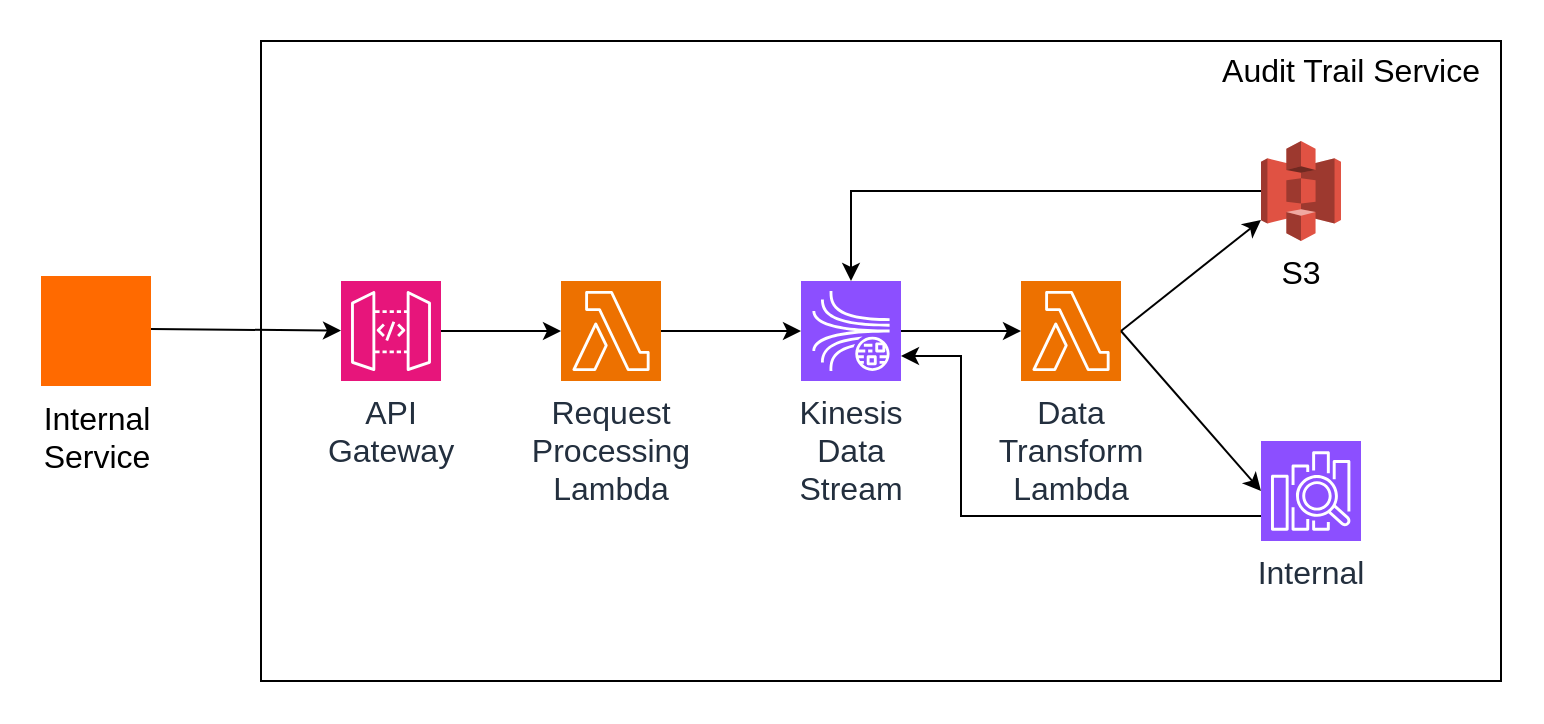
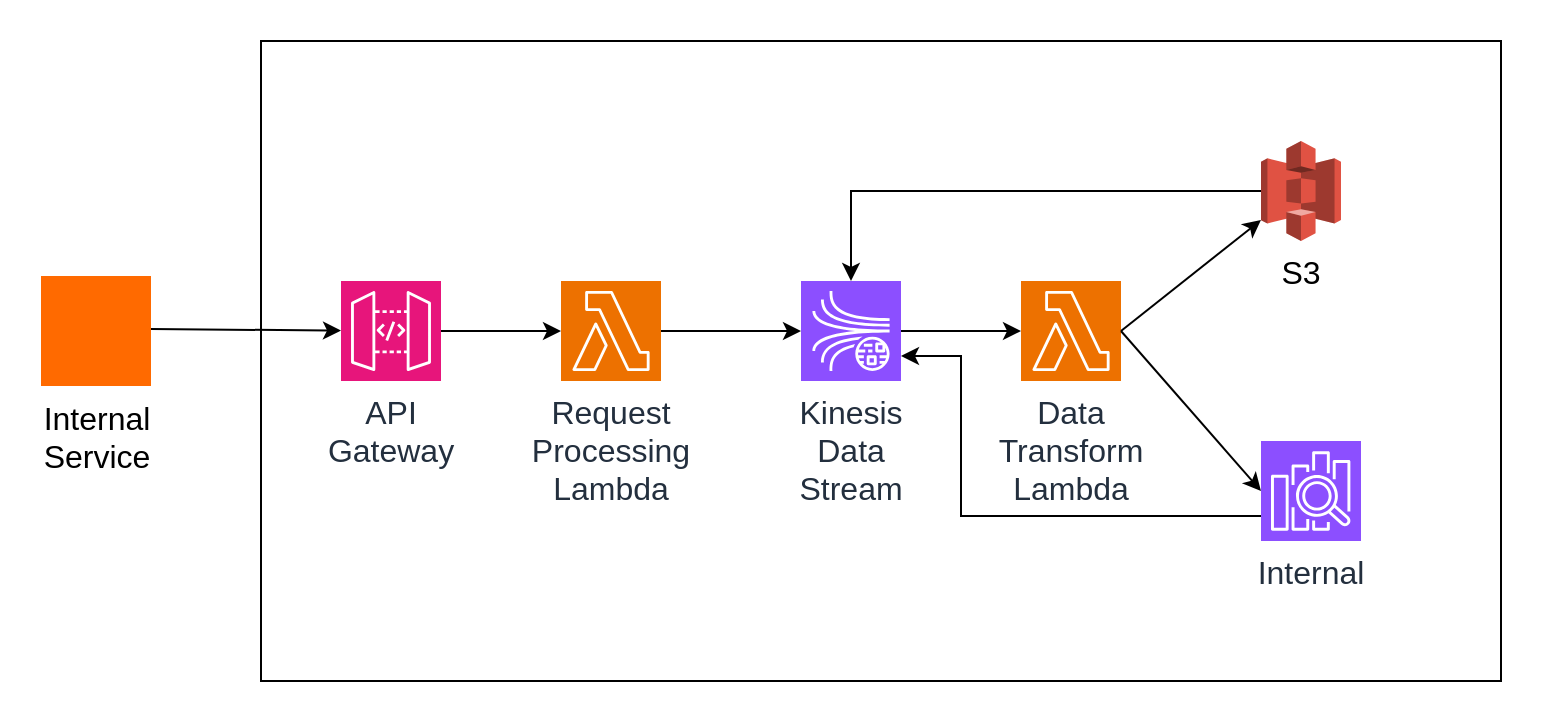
  <mxCell id="0" />
  <mxCell id="1" parent="0" />
  <mxCell id="2" value="Internal&lt;br&gt;Service" style="points=[];aspect=fixed;html=1;align=center;shadow=0;dashed=0;fillColor=#FF6A00;strokeColor=none;shape=mxgraph.alibaba_cloud.webplus_web_app_service;labelPosition=center;verticalLabelPosition=bottom;verticalAlign=top;fontSize=16;" vertex="1" parent="1"><mxGeometry x="20" y="137.5" width="55" height="55" as="geometry" /></mxCell>
  <mxCell id="3" value="" style="rounded=0;whiteSpace=wrap;html=1;" vertex="1" parent="1"><mxGeometry x="130" y="20" width="620" height="320" as="geometry" /></mxCell>
  <mxCell id="4" value="Kinesis&lt;br&gt;Data&lt;br&gt;Stream" style="sketch=0;points=[[0,0,0],[0.25,0,0],[0.5,0,0],[0.75,0,0],[1,0,0],[0,1,0],[0.25,1,0],[0.5,1,0],[0.75,1,0],[1,1,0],[0,0.25,0],[0,0.5,0],[0,0.75,0],[1,0.25,0],[1,0.5,0],[1,0.75,0]];outlineConnect=0;fontColor=#232F3E;fillColor=#8C4FFF;strokeColor=#ffffff;dashed=0;verticalLabelPosition=bottom;verticalAlign=top;align=center;html=1;fontSize=16;fontStyle=0;aspect=fixed;shape=mxgraph.aws4.resourceIcon;resIcon=mxgraph.aws4.kinesis_data_streams;" vertex="1" parent="1"><mxGeometry x="400" y="140" width="50" height="50" as="geometry" /></mxCell>
  <mxCell id="5" value="API&lt;br&gt;Gateway" style="sketch=0;points=[[0,0,0],[0.25,0,0],[0.5,0,0],[0.75,0,0],[1,0,0],[0,1,0],[0.25,1,0],[0.5,1,0],[0.75,1,0],[1,1,0],[0,0.25,0],[0,0.5,0],[0,0.75,0],[1,0.25,0],[1,0.5,0],[1,0.75,0]];outlineConnect=0;fontColor=#232F3E;fillColor=#E7157B;strokeColor=#ffffff;dashed=0;verticalLabelPosition=bottom;verticalAlign=top;align=center;html=1;fontSize=16;fontStyle=0;aspect=fixed;shape=mxgraph.aws4.resourceIcon;resIcon=mxgraph.aws4.api_gateway;" vertex="1" parent="1"><mxGeometry x="170" y="140" width="50" height="50" as="geometry" /></mxCell>
  <mxCell id="6" value="Request&lt;br&gt;Processing&lt;br&gt;Lambda" style="sketch=0;points=[[0,0,0],[0.25,0,0],[0.5,0,0],[0.75,0,0],[1,0,0],[0,1,0],[0.25,1,0],[0.5,1,0],[0.75,1,0],[1,1,0],[0,0.25,0],[0,0.5,0],[0,0.75,0],[1,0.25,0],[1,0.5,0],[1,0.75,0]];outlineConnect=0;fontColor=#232F3E;fillColor=#ED7100;strokeColor=#ffffff;dashed=0;verticalLabelPosition=bottom;verticalAlign=top;align=center;html=1;fontSize=16;fontStyle=0;aspect=fixed;shape=mxgraph.aws4.resourceIcon;resIcon=mxgraph.aws4.lambda;" vertex="1" parent="1"><mxGeometry x="280" y="140" width="50" height="50" as="geometry" /></mxCell>
  <mxCell id="7" value="Data&lt;br&gt;Transform&lt;br&gt;Lambda" style="sketch=0;points=[[0,0,0],[0.25,0,0],[0.5,0,0],[0.75,0,0],[1,0,0],[0,1,0],[0.25,1,0],[0.5,1,0],[0.75,1,0],[1,1,0],[0,0.25,0],[0,0.5,0],[0,0.75,0],[1,0.25,0],[1,0.5,0],[1,0.75,0]];outlineConnect=0;fontColor=#232F3E;fillColor=#ED7100;strokeColor=#ffffff;dashed=0;verticalLabelPosition=bottom;verticalAlign=top;align=center;html=1;fontSize=16;fontStyle=0;aspect=fixed;shape=mxgraph.aws4.resourceIcon;resIcon=mxgraph.aws4.lambda;" vertex="1" parent="1"><mxGeometry x="510" y="140" width="50" height="50" as="geometry" /></mxCell>
  <mxCell id="8" value="S3" style="outlineConnect=0;dashed=0;verticalLabelPosition=bottom;verticalAlign=top;align=center;html=1;shape=mxgraph.aws3.s3;fillColor=#E05243;gradientColor=none;fontSize=16;" vertex="1" parent="1"><mxGeometry x="630" y="70" width="40" height="50" as="geometry" /></mxCell>
  <mxCell id="9" value="Internal" style="sketch=0;points=[[0,0,0],[0.25,0,0],[0.5,0,0],[0.75,0,0],[1,0,0],[0,1,0],[0.25,1,0],[0.5,1,0],[0.75,1,0],[1,1,0],[0,0.25,0],[0,0.5,0],[0,0.75,0],[1,0.25,0],[1,0.5,0],[1,0.75,0]];outlineConnect=0;fontColor=#232F3E;fillColor=#8C4FFF;strokeColor=#ffffff;dashed=0;verticalLabelPosition=bottom;verticalAlign=top;align=center;html=1;fontSize=16;fontStyle=0;aspect=fixed;shape=mxgraph.aws4.resourceIcon;resIcon=mxgraph.aws4.elasticsearch_service;" vertex="1" parent="1"><mxGeometry x="630" y="220" width="50" height="50" as="geometry" /></mxCell>
- <mxCell id="10" value="Audit Trail Service" style="text;html=1;align=center;verticalAlign=middle;resizable=0;points=[];autosize=1;strokeColor=none;fillColor=none;fontSize=16;" vertex="1" parent="1"><mxGeometry x="600" y="20" width="150" height="30" as="geometry" /></mxCell>
  <mxCell id="11" value="" style="endArrow=classic;html=1;rounded=0;exitX=1;exitY=0.482;exitDx=0;exitDy=0;exitPerimeter=0;" edge="1" parent="1" source="2" target="5"><mxGeometry width="50" height="50" relative="1" as="geometry"><mxPoint x="330" y="420" as="sourcePoint" /><mxPoint x="380" y="370" as="targetPoint" /></mxGeometry></mxCell>
  <mxCell id="12" value="" style="endArrow=classic;html=1;rounded=0;exitX=1;exitY=0.5;exitDx=0;exitDy=0;exitPerimeter=0;entryX=0;entryY=0.5;entryDx=0;entryDy=0;entryPerimeter=0;" edge="1" parent="1" source="5" target="6"><mxGeometry width="50" height="50" relative="1" as="geometry"><mxPoint x="150" y="440" as="sourcePoint" /><mxPoint x="245" y="441" as="targetPoint" /></mxGeometry></mxCell>
  <mxCell id="13" value="" style="endArrow=classic;html=1;rounded=0;exitX=1;exitY=0.5;exitDx=0;exitDy=0;exitPerimeter=0;entryX=0;entryY=0.5;entryDx=0;entryDy=0;entryPerimeter=0;" edge="1" parent="1" source="6" target="4"><mxGeometry width="50" height="50" relative="1" as="geometry"><mxPoint x="300" y="320" as="sourcePoint" /><mxPoint x="395" y="321" as="targetPoint" /></mxGeometry></mxCell>
  <mxCell id="14" value="" style="endArrow=classic;html=1;rounded=0;exitX=1;exitY=0.5;exitDx=0;exitDy=0;exitPerimeter=0;" edge="1" parent="1" source="4" target="7"><mxGeometry width="50" height="50" relative="1" as="geometry"><mxPoint x="390" y="420" as="sourcePoint" /><mxPoint x="485" y="421" as="targetPoint" /></mxGeometry></mxCell>
  <mxCell id="15" value="" style="endArrow=classic;html=1;rounded=0;exitX=1;exitY=0.5;exitDx=0;exitDy=0;exitPerimeter=0;entryX=0;entryY=0.79;entryDx=0;entryDy=0;entryPerimeter=0;" edge="1" parent="1" source="7" target="8"><mxGeometry width="50" height="50" relative="1" as="geometry"><mxPoint x="420" y="470" as="sourcePoint" /><mxPoint x="515" y="471" as="targetPoint" /></mxGeometry></mxCell>
  <mxCell id="16" value="" style="endArrow=classic;html=1;rounded=0;exitX=1;exitY=0.5;exitDx=0;exitDy=0;exitPerimeter=0;entryX=0;entryY=0.5;entryDx=0;entryDy=0;entryPerimeter=0;" edge="1" parent="1" source="7" target="9"><mxGeometry width="50" height="50" relative="1" as="geometry"><mxPoint x="600" y="500" as="sourcePoint" /><mxPoint x="695" y="501" as="targetPoint" /></mxGeometry></mxCell>
  <mxCell id="17" value="" style="endArrow=none;startArrow=classic;html=1;rounded=0;exitX=0.5;exitY=0;exitDx=0;exitDy=0;exitPerimeter=0;entryX=0;entryY=0.5;entryDx=0;entryDy=0;entryPerimeter=0;edgeStyle=orthogonalEdgeStyle;startFill=1;endFill=0;" edge="1" parent="1" source="4" target="8"><mxGeometry width="50" height="50" relative="1" as="geometry"><mxPoint x="330" y="420" as="sourcePoint" /><mxPoint x="380" y="370" as="targetPoint" /></mxGeometry></mxCell>
  <mxCell id="18" value="" style="endArrow=none;startArrow=classic;html=1;rounded=0;exitX=1;exitY=0.75;exitDx=0;exitDy=0;exitPerimeter=0;entryX=0;entryY=0.75;entryDx=0;entryDy=0;entryPerimeter=0;edgeStyle=orthogonalEdgeStyle;endFill=0;" edge="1" parent="1" source="4" target="9"><mxGeometry width="50" height="50" relative="1" as="geometry"><mxPoint x="460" y="425" as="sourcePoint" /><mxPoint x="665" y="380" as="targetPoint" /><Array as="points"><mxPoint x="480" y="178" /><mxPoint x="480" y="258" /></Array></mxGeometry></mxCell>
